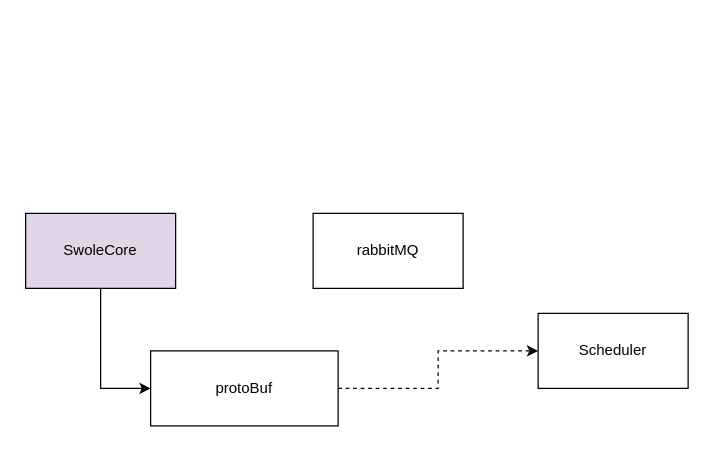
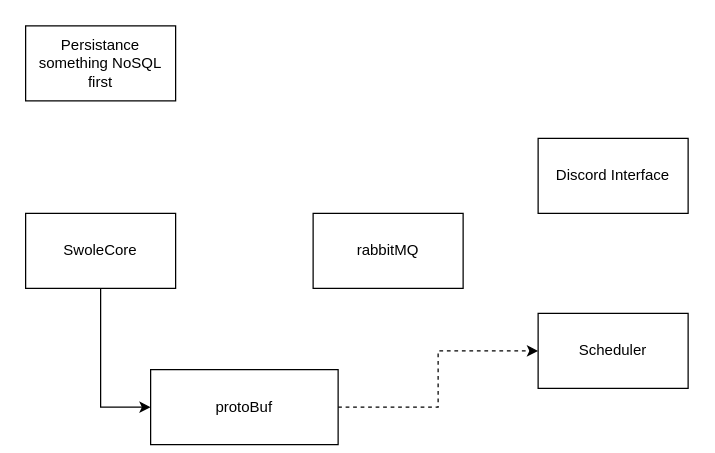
  <mxCell id="0" />
  <mxCell id="1" parent="0" />
+ <mxCell id="2" value="&lt;div&gt;Discord Interface&lt;/div&gt;" style="rounded=0;whiteSpace=wrap;html=1;" vertex="1" parent="1"><mxGeometry x="430" y="110" width="120" height="60" as="geometry" /></mxCell>
  <mxCell id="3" style="edgeStyle=orthogonalEdgeStyle;rounded=0;orthogonalLoop=1;jettySize=auto;html=1;exitX=0.5;exitY=1;exitDx=0;exitDy=0;entryX=0;entryY=0.5;entryDx=0;entryDy=0;" edge="1" parent="1" source="4" target="8"><mxGeometry relative="1" as="geometry" /></mxCell>
- <mxCell id="4" value="SwoleCore" style="rounded=0;whiteSpace=wrap;html=1;fillColor=#e1d5e7;" vertex="1" parent="1"><mxGeometry x="20" y="170" width="120" height="60" as="geometry" /></mxCell>
+ <mxCell id="4" value="SwoleCore" style="rounded=0;whiteSpace=wrap;html=1;" vertex="1" parent="1"><mxGeometry x="20" y="170" width="120" height="60" as="geometry" /></mxCell>
  <mxCell id="5" value="Scheduler" style="rounded=0;whiteSpace=wrap;html=1;" vertex="1" parent="1"><mxGeometry x="430" y="250" width="120" height="60" as="geometry" /></mxCell>
+ <mxCell id="6" value="&lt;div&gt;Persistance&lt;/div&gt;&lt;div&gt;something NoSQL first&lt;br&gt;&lt;/div&gt;" style="rounded=0;whiteSpace=wrap;html=1;" vertex="1" parent="1"><mxGeometry x="20" y="20" width="120" height="60" as="geometry" /></mxCell>
  <mxCell id="7" style="edgeStyle=orthogonalEdgeStyle;rounded=0;orthogonalLoop=1;jettySize=auto;html=1;exitX=1;exitY=0.5;exitDx=0;exitDy=0;entryX=0;entryY=0.5;entryDx=0;entryDy=0;dashed=1;" edge="1" parent="1" source="8" target="5"><mxGeometry relative="1" as="geometry" /></mxCell>
- <mxCell id="8" value="&lt;div&gt;protoBuf&lt;/div&gt;" style="rounded=0;whiteSpace=wrap;html=1;" vertex="1" parent="1"><mxGeometry x="120" y="280" width="150" height="60" as="geometry" /></mxCell>
+ <mxCell id="8" value="&lt;div&gt;protoBuf&lt;/div&gt;" style="rounded=0;whiteSpace=wrap;html=1;" vertex="1" parent="1"><mxGeometry x="120" y="295" width="150" height="60" as="geometry" /></mxCell>
  <mxCell id="9" value="&lt;div&gt;rabbitMQ&lt;/div&gt;" style="rounded=0;whiteSpace=wrap;html=1;" vertex="1" parent="1"><mxGeometry x="250" y="170" width="120" height="60" as="geometry" /></mxCell>
